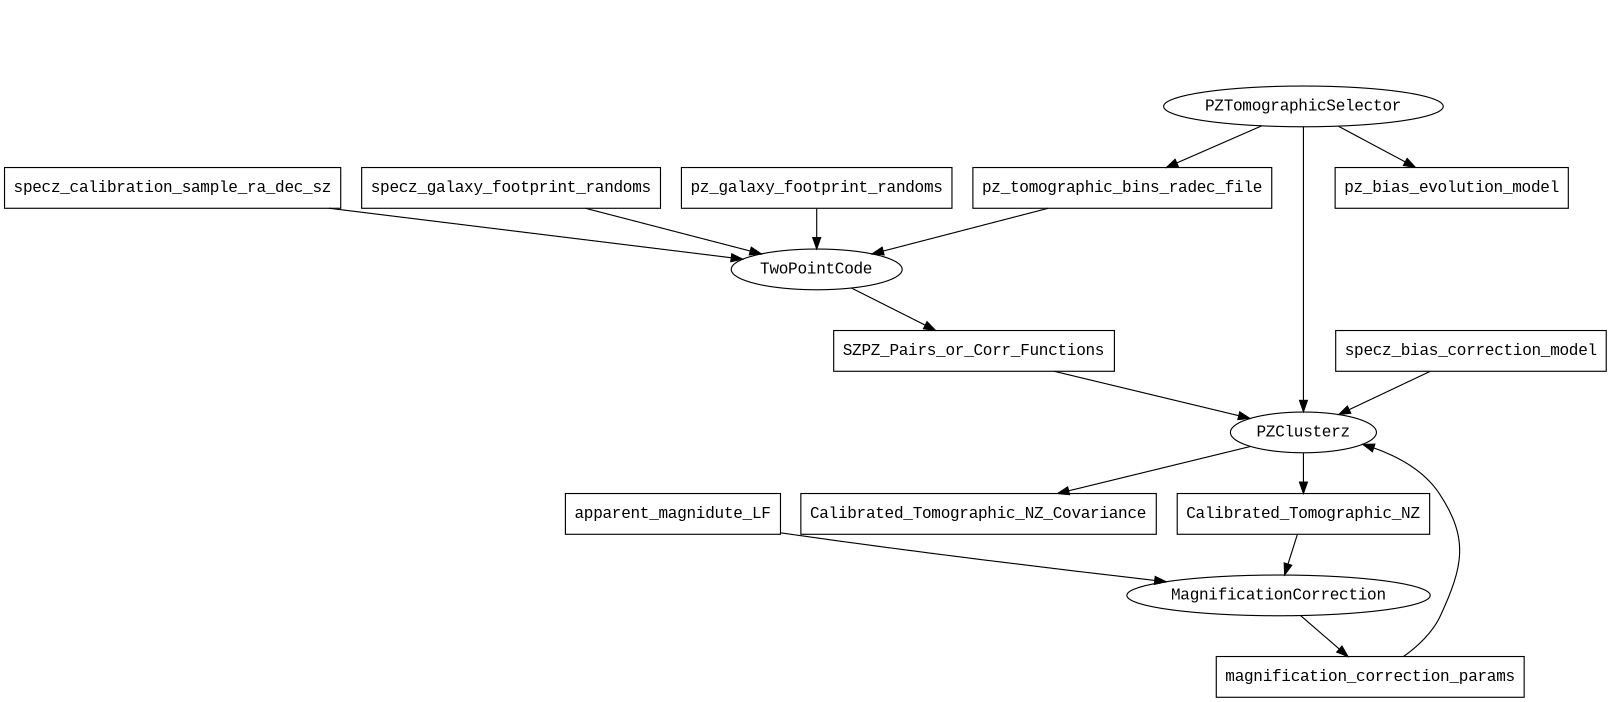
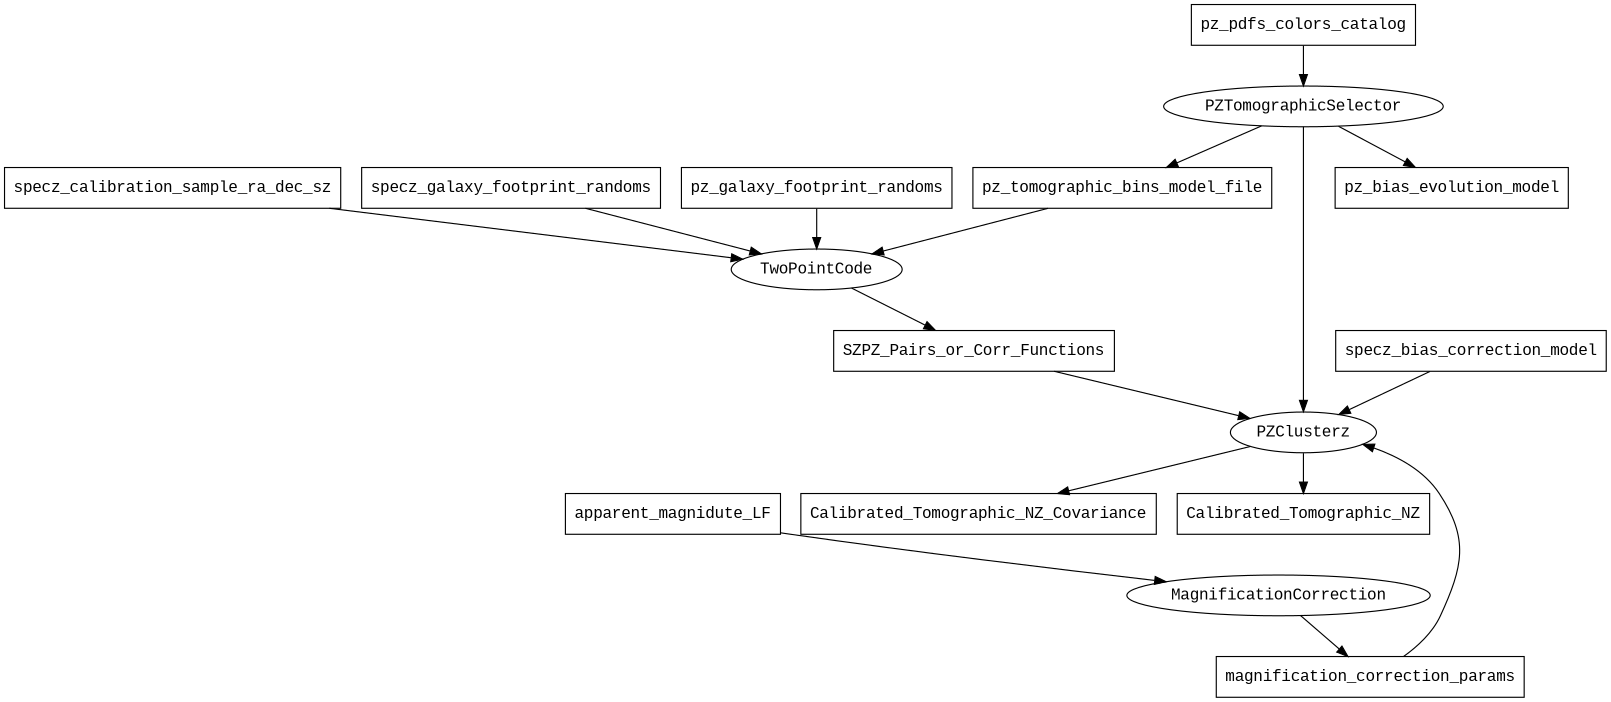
  digraph {
    fontname="Liberation Mono"
    node [fontname="Liberation Mono" shape=box]
    edge [fontname="Liberation Mono"]
    PZClusterz [shape=ellipse]
    Calibrated_Tomographic_NZ_Covariance
    Calibrated_Tomographic_NZ
    MagnificationCorrection [shape=ellipse]
    PZTomographicSelector [shape=ellipse]
-   pz_tomographic_bins_radec_file
+   pz_tomographic_bins_radec_file [label=pz_tomographic_bins_model_file]
    pz_bias_evolution_model
    TwoPointCode [shape=ellipse]
    magnification_correction_params
    SZPZ_Pairs_or_Corr_Functions
    specz_calibration_sample_ra_dec_sz
    n12 [label=specz_bias_correction_model]
    specz_galaxy_footprint_randoms
+   pz_pdfs_colors_catalog
    pz_galaxy_footprint_randoms
    apparent_magnidute_LF
    PZClusterz -> Calibrated_Tomographic_NZ_Covariance
    PZClusterz -> Calibrated_Tomographic_NZ
-   Calibrated_Tomographic_NZ -> MagnificationCorrection
    MagnificationCorrection -> magnification_correction_params
    PZTomographicSelector -> PZClusterz
    PZTomographicSelector -> pz_tomographic_bins_radec_file
    PZTomographicSelector -> pz_bias_evolution_model
    pz_tomographic_bins_radec_file -> TwoPointCode
    TwoPointCode -> SZPZ_Pairs_or_Corr_Functions
    magnification_correction_params -> PZClusterz
    SZPZ_Pairs_or_Corr_Functions -> PZClusterz
    specz_calibration_sample_ra_dec_sz -> TwoPointCode
    n12 -> PZClusterz
    specz_galaxy_footprint_randoms -> TwoPointCode
+   pz_pdfs_colors_catalog -> PZTomographicSelector
    pz_galaxy_footprint_randoms -> TwoPointCode
    apparent_magnidute_LF -> MagnificationCorrection
  }
